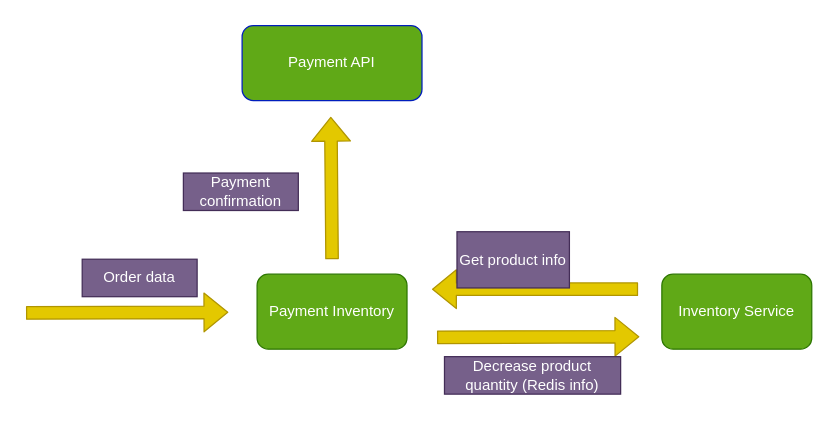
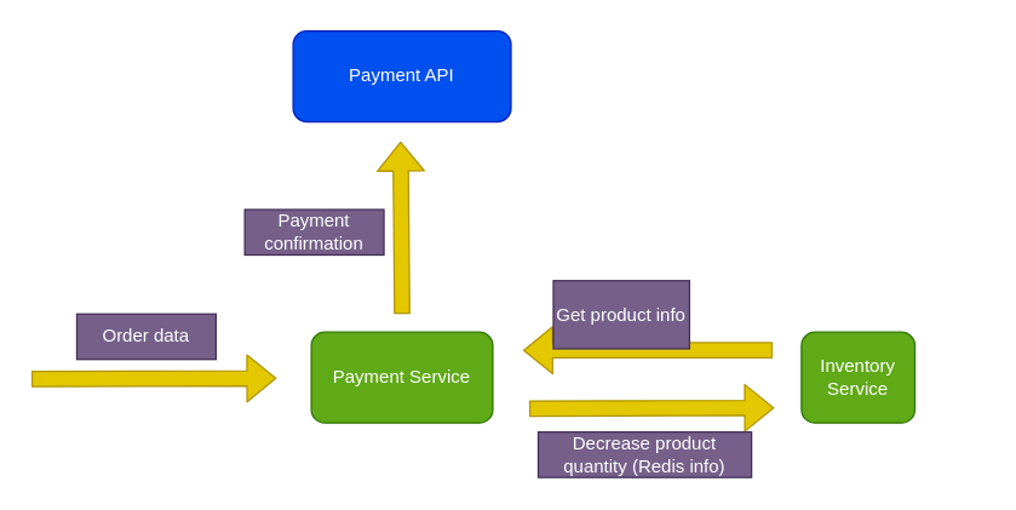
  <mxCell id="0" />
  <mxCell id="1" parent="0" />
- <mxCell id="2" value="Inventory Service" style="rounded=1;whiteSpace=wrap;html=1;fillColor=#60a917;fontColor=#ffffff;strokeColor=#2D7600;" parent="1" vertex="1"><mxGeometry x="529" y="219" width="120" height="60" as="geometry" /></mxCell>
- <mxCell id="3" value="Payment Inventory" style="rounded=1;whiteSpace=wrap;html=1;fillColor=#60a917;fontColor=#ffffff;strokeColor=#2D7600;" parent="1" vertex="1"><mxGeometry x="205" y="219" width="120" height="60" as="geometry" /></mxCell>
+ <mxCell id="2" value="Inventory Service" style="rounded=1;whiteSpace=wrap;html=1;fillColor=#60a917;fontColor=#ffffff;strokeColor=#2D7600;" parent="1" vertex="1"><mxGeometry x="529" y="219" width="75" height="60" as="geometry" /></mxCell>
+ <mxCell id="3" value="Payment Service" style="rounded=1;whiteSpace=wrap;html=1;fillColor=#60a917;fontColor=#ffffff;strokeColor=#2D7600;" parent="1" vertex="1"><mxGeometry x="205" y="219" width="120" height="60" as="geometry" /></mxCell>
  <mxCell id="4" value="" style="shape=flexArrow;endArrow=classic;html=1;fillColor=#e3c800;strokeColor=#B09500;" parent="1" edge="1"><mxGeometry width="50" height="50" relative="1" as="geometry"><mxPoint x="20" y="250" as="sourcePoint" /><mxPoint x="182" y="249.5" as="targetPoint" /></mxGeometry></mxCell>
- <mxCell id="5" value="Order data" style="text;html=1;fillColor=#76608a;align=center;verticalAlign=middle;whiteSpace=wrap;rounded=0;strokeColor=#432D57;fontColor=#ffffff;" parent="1" vertex="1"><mxGeometry x="65" y="207" width="92" height="30" as="geometry" /></mxCell>
+ <mxCell id="5" value="Order data" style="text;html=1;fillColor=#76608a;align=center;verticalAlign=middle;whiteSpace=wrap;rounded=0;strokeColor=#432D57;fontColor=#ffffff;" parent="1" vertex="1"><mxGeometry x="50" y="207" width="92" height="30" as="geometry" /></mxCell>
  <mxCell id="6" value="" style="shape=flexArrow;endArrow=classic;html=1;fillColor=#e3c800;strokeColor=#B09500;" parent="1" edge="1"><mxGeometry width="50" height="50" relative="1" as="geometry"><mxPoint x="349" y="269.5" as="sourcePoint" /><mxPoint x="511" y="269" as="targetPoint" /></mxGeometry></mxCell>
  <mxCell id="7" value="Decrease product quantity (Redis info)" style="text;html=1;strokeColor=#432D57;fillColor=#76608a;align=center;verticalAlign=middle;whiteSpace=wrap;rounded=0;fontColor=#ffffff;" parent="1" vertex="1"><mxGeometry x="355" y="285" width="141" height="30" as="geometry" /></mxCell>
- <mxCell id="8" value="Payment API" style="rounded=1;whiteSpace=wrap;html=1;fillColor=#60a917;fontColor=#ffffff;strokeColor=#001DBC;" parent="1" vertex="1"><mxGeometry x="193" y="20" width="144" height="60" as="geometry" /></mxCell>
+ <mxCell id="8" value="Payment API" style="rounded=1;whiteSpace=wrap;html=1;fillColor=#0050ef;fontColor=#ffffff;strokeColor=#001DBC;" parent="1" vertex="1"><mxGeometry x="193" y="20" width="144" height="60" as="geometry" /></mxCell>
  <mxCell id="9" value="" style="shape=flexArrow;endArrow=classic;html=1;fillColor=#e3c800;strokeColor=#B09500;" parent="1" edge="1"><mxGeometry width="50" height="50" relative="1" as="geometry"><mxPoint x="265" y="207" as="sourcePoint" /><mxPoint x="264" y="93" as="targetPoint" /></mxGeometry></mxCell>
- <mxCell id="10" value="Payment&lt;br&gt;confirmation" style="text;html=1;strokeColor=#432D57;fillColor=#76608a;align=center;verticalAlign=middle;whiteSpace=wrap;rounded=0;fontColor=#ffffff;" parent="1" vertex="1"><mxGeometry x="146" y="138" width="92" height="30" as="geometry" /></mxCell>
+ <mxCell id="10" value="Payment&lt;br&gt;confirmation" style="text;html=1;strokeColor=#432D57;fillColor=#76608a;align=center;verticalAlign=middle;whiteSpace=wrap;rounded=0;fontColor=#ffffff;" parent="1" vertex="1"><mxGeometry x="161" y="138" width="92" height="30" as="geometry" /></mxCell>
  <mxCell id="11" value="" style="shape=flexArrow;endArrow=classic;html=1;fillColor=#e3c800;strokeColor=#B09500;" parent="1" edge="1"><mxGeometry width="50" height="50" relative="1" as="geometry"><mxPoint x="510" y="231" as="sourcePoint" /><mxPoint x="345" y="231" as="targetPoint" /></mxGeometry></mxCell>
  <mxCell id="12" value="Get product info" style="text;html=1;strokeColor=#432D57;fillColor=#76608a;align=center;verticalAlign=middle;whiteSpace=wrap;rounded=0;fontColor=#ffffff;" parent="1" vertex="1"><mxGeometry x="365" y="185" width="90" height="45" as="geometry" /></mxCell>
